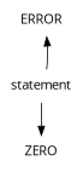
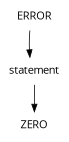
  digraph {
    fontname="Open Sans"
    ordering=out
    node [fontname="Open Sans" shape=plaintext]
    edge [fontname="Open Sans"]
    ERROR
    statement
    ZERO
-   statement -> ERROR
+   ERROR -> statement
    statement -> ZERO
  }
